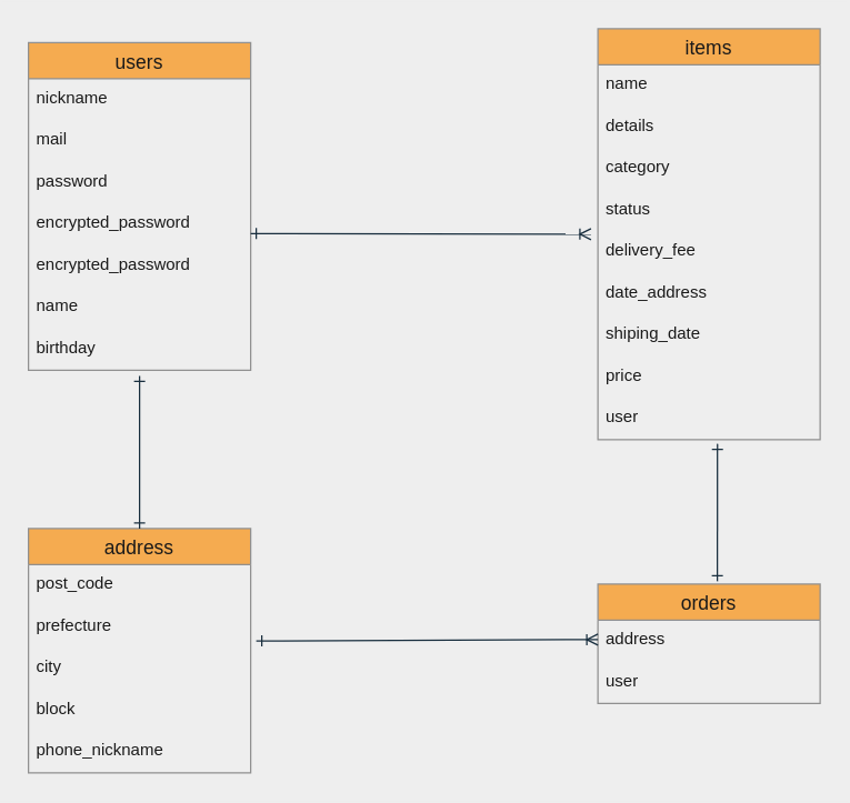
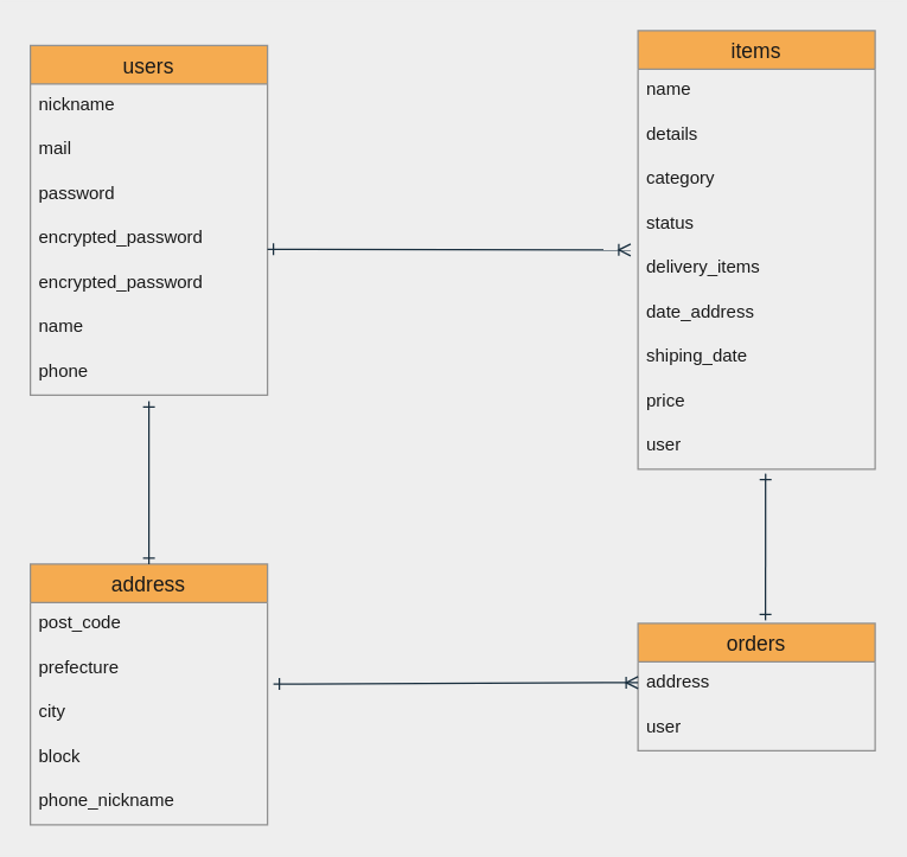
  <mxCell id="0" />
  <mxCell id="1" parent="0" />
  <mxCell id="2" value="users" style="swimlane;fontStyle=0;childLayout=stackLayout;horizontal=1;startSize=26;horizontalStack=0;resizeParent=1;resizeParentMax=0;resizeLast=0;collapsible=1;marginBottom=0;align=center;fontSize=14;fillColor=#F5AB50;strokeColor=#909090;fontColor=#1A1A1A;" vertex="1" parent="1"><mxGeometry x="20" y="30" width="160" height="236" as="geometry" /></mxCell>
  <mxCell id="3" value="nickname" style="text;strokeColor=none;fillColor=none;spacingLeft=4;spacingRight=4;overflow=hidden;rotatable=0;points=[[0,0.5],[1,0.5]];portConstraint=eastwest;fontSize=12;fontColor=#1A1A1A;" vertex="1" parent="2"><mxGeometry y="26" width="160" height="30" as="geometry" /></mxCell>
  <mxCell id="4" value="mail" style="text;strokeColor=none;fillColor=none;spacingLeft=4;spacingRight=4;overflow=hidden;rotatable=0;points=[[0,0.5],[1,0.5]];portConstraint=eastwest;fontSize=12;fontColor=#1A1A1A;" vertex="1" parent="2"><mxGeometry y="56" width="160" height="30" as="geometry" /></mxCell>
  <mxCell id="5" value="password" style="text;strokeColor=none;fillColor=none;spacingLeft=4;spacingRight=4;overflow=hidden;rotatable=0;points=[[0,0.5],[1,0.5]];portConstraint=eastwest;fontSize=12;fontColor=#1A1A1A;" vertex="1" parent="2"><mxGeometry y="86" width="160" height="30" as="geometry" /></mxCell>
  <mxCell id="6" value="encrypted_password" style="text;strokeColor=none;fillColor=none;spacingLeft=4;spacingRight=4;overflow=hidden;rotatable=0;points=[[0,0.5],[1,0.5]];portConstraint=eastwest;fontSize=12;fontColor=#1A1A1A;" vertex="1" parent="2"><mxGeometry y="116" width="160" height="30" as="geometry" /></mxCell>
  <mxCell id="7" value="encrypted_password" style="text;strokeColor=none;fillColor=none;spacingLeft=4;spacingRight=4;overflow=hidden;rotatable=0;points=[[0,0.5],[1,0.5]];portConstraint=eastwest;fontSize=12;fontColor=#1A1A1A;" vertex="1" parent="2"><mxGeometry y="146" width="160" height="30" as="geometry" /></mxCell>
  <mxCell id="8" value="name&#10;" style="text;strokeColor=none;fillColor=none;spacingLeft=4;spacingRight=4;overflow=hidden;rotatable=0;points=[[0,0.5],[1,0.5]];portConstraint=eastwest;fontSize=12;fontColor=#1A1A1A;" vertex="1" parent="2"><mxGeometry y="176" width="160" height="30" as="geometry" /></mxCell>
- <mxCell id="9" value="birthday" style="text;strokeColor=none;fillColor=none;spacingLeft=4;spacingRight=4;overflow=hidden;rotatable=0;points=[[0,0.5],[1,0.5]];portConstraint=eastwest;fontSize=12;fontColor=#1A1A1A;" vertex="1" parent="2"><mxGeometry y="206" width="160" height="30" as="geometry" /></mxCell>
+ <mxCell id="9" value="phone" style="text;strokeColor=none;fillColor=none;spacingLeft=4;spacingRight=4;overflow=hidden;rotatable=0;points=[[0,0.5],[1,0.5]];portConstraint=eastwest;fontSize=12;fontColor=#1A1A1A;" vertex="1" parent="2"><mxGeometry y="206" width="160" height="30" as="geometry" /></mxCell>
  <mxCell id="10" value="items" style="swimlane;fontStyle=0;childLayout=stackLayout;horizontal=1;startSize=26;horizontalStack=0;resizeParent=1;resizeParentMax=0;resizeLast=0;collapsible=1;marginBottom=0;align=center;fontSize=14;fillColor=#F5AB50;strokeColor=#909090;fontColor=#1A1A1A;" vertex="1" parent="1"><mxGeometry x="430" y="20" width="160" height="296" as="geometry" /></mxCell>
  <mxCell id="11" value="name&#10;" style="text;strokeColor=none;fillColor=none;spacingLeft=4;spacingRight=4;overflow=hidden;rotatable=0;points=[[0,0.5],[1,0.5]];portConstraint=eastwest;fontSize=12;fontColor=#1A1A1A;" vertex="1" parent="10"><mxGeometry y="26" width="160" height="30" as="geometry" /></mxCell>
  <mxCell id="12" value="details" style="text;strokeColor=none;fillColor=none;spacingLeft=4;spacingRight=4;overflow=hidden;rotatable=0;points=[[0,0.5],[1,0.5]];portConstraint=eastwest;fontSize=12;fontColor=#1A1A1A;" vertex="1" parent="10"><mxGeometry y="56" width="160" height="30" as="geometry" /></mxCell>
  <mxCell id="13" value="category" style="text;strokeColor=none;fillColor=none;spacingLeft=4;spacingRight=4;overflow=hidden;rotatable=0;points=[[0,0.5],[1,0.5]];portConstraint=eastwest;fontSize=12;fontColor=#1A1A1A;" vertex="1" parent="10"><mxGeometry y="86" width="160" height="30" as="geometry" /></mxCell>
  <mxCell id="14" value="status" style="text;strokeColor=none;fillColor=none;spacingLeft=4;spacingRight=4;overflow=hidden;rotatable=0;points=[[0,0.5],[1,0.5]];portConstraint=eastwest;fontSize=12;fontColor=#1A1A1A;" vertex="1" parent="10"><mxGeometry y="116" width="160" height="30" as="geometry" /></mxCell>
- <mxCell id="15" value="delivery_fee" style="text;strokeColor=none;fillColor=none;spacingLeft=4;spacingRight=4;overflow=hidden;rotatable=0;points=[[0,0.5],[1,0.5]];portConstraint=eastwest;fontSize=12;fontColor=#1A1A1A;" vertex="1" parent="10"><mxGeometry y="146" width="160" height="30" as="geometry" /></mxCell>
+ <mxCell id="15" value="delivery_items" style="text;strokeColor=none;fillColor=none;spacingLeft=4;spacingRight=4;overflow=hidden;rotatable=0;points=[[0,0.5],[1,0.5]];portConstraint=eastwest;fontSize=12;fontColor=#1A1A1A;" vertex="1" parent="10"><mxGeometry y="146" width="160" height="30" as="geometry" /></mxCell>
  <mxCell id="16" value="date_address" style="text;strokeColor=none;fillColor=none;spacingLeft=4;spacingRight=4;overflow=hidden;rotatable=0;points=[[0,0.5],[1,0.5]];portConstraint=eastwest;fontSize=12;fontColor=#1A1A1A;" vertex="1" parent="10"><mxGeometry y="176" width="160" height="30" as="geometry" /></mxCell>
  <mxCell id="17" value="shiping_date&#10;" style="text;strokeColor=none;fillColor=none;spacingLeft=4;spacingRight=4;overflow=hidden;rotatable=0;points=[[0,0.5],[1,0.5]];portConstraint=eastwest;fontSize=12;fontColor=#1A1A1A;" vertex="1" parent="10"><mxGeometry y="206" width="160" height="30" as="geometry" /></mxCell>
  <mxCell id="18" value="price" style="text;strokeColor=none;fillColor=none;spacingLeft=4;spacingRight=4;overflow=hidden;rotatable=0;points=[[0,0.5],[1,0.5]];portConstraint=eastwest;fontSize=12;fontColor=#1A1A1A;" vertex="1" parent="10"><mxGeometry y="236" width="160" height="30" as="geometry" /></mxCell>
  <mxCell id="19" value="user" style="text;strokeColor=none;fillColor=none;spacingLeft=4;spacingRight=4;overflow=hidden;rotatable=0;points=[[0,0.5],[1,0.5]];portConstraint=eastwest;fontSize=12;fontColor=#1A1A1A;" vertex="1" parent="10"><mxGeometry y="266" width="160" height="30" as="geometry" /></mxCell>
  <mxCell id="20" value="orders" style="swimlane;fontStyle=0;childLayout=stackLayout;horizontal=1;startSize=26;horizontalStack=0;resizeParent=1;resizeParentMax=0;resizeLast=0;collapsible=1;marginBottom=0;align=center;fontSize=14;fillColor=#F5AB50;strokeColor=#909090;fontColor=#1A1A1A;" vertex="1" parent="1"><mxGeometry x="430" y="420" width="160" height="86" as="geometry" /></mxCell>
  <mxCell id="21" value="address" style="text;strokeColor=none;fillColor=none;spacingLeft=4;spacingRight=4;overflow=hidden;rotatable=0;points=[[0,0.5],[1,0.5]];portConstraint=eastwest;fontSize=12;fontColor=#1A1A1A;" vertex="1" parent="20"><mxGeometry y="26" width="160" height="30" as="geometry" /></mxCell>
  <mxCell id="22" value="user" style="text;strokeColor=none;fillColor=none;spacingLeft=4;spacingRight=4;overflow=hidden;rotatable=0;points=[[0,0.5],[1,0.5]];portConstraint=eastwest;fontSize=12;fontColor=#1A1A1A;" vertex="1" parent="20"><mxGeometry y="56" width="160" height="30" as="geometry" /></mxCell>
  <mxCell id="23" value="address" style="swimlane;fontStyle=0;childLayout=stackLayout;horizontal=1;startSize=26;horizontalStack=0;resizeParent=1;resizeParentMax=0;resizeLast=0;collapsible=1;marginBottom=0;align=center;fontSize=14;fillColor=#F5AB50;strokeColor=#909090;fontColor=#1A1A1A;" vertex="1" parent="1"><mxGeometry x="20" y="380" width="160" height="176" as="geometry" /></mxCell>
  <mxCell id="24" value="post_code" style="text;strokeColor=none;fillColor=none;spacingLeft=4;spacingRight=4;overflow=hidden;rotatable=0;points=[[0,0.5],[1,0.5]];portConstraint=eastwest;fontSize=12;fontColor=#1A1A1A;" vertex="1" parent="23"><mxGeometry y="26" width="160" height="30" as="geometry" /></mxCell>
  <mxCell id="25" value="prefecture&#10;" style="text;strokeColor=none;fillColor=none;spacingLeft=4;spacingRight=4;overflow=hidden;rotatable=0;points=[[0,0.5],[1,0.5]];portConstraint=eastwest;fontSize=12;fontColor=#1A1A1A;" vertex="1" parent="23"><mxGeometry y="56" width="160" height="30" as="geometry" /></mxCell>
  <mxCell id="26" value="city" style="text;strokeColor=none;fillColor=none;spacingLeft=4;spacingRight=4;overflow=hidden;rotatable=0;points=[[0,0.5],[1,0.5]];portConstraint=eastwest;fontSize=12;fontColor=#1A1A1A;" vertex="1" parent="23"><mxGeometry y="86" width="160" height="30" as="geometry" /></mxCell>
  <mxCell id="27" value="block" style="text;strokeColor=none;fillColor=none;spacingLeft=4;spacingRight=4;overflow=hidden;rotatable=0;points=[[0,0.5],[1,0.5]];portConstraint=eastwest;fontSize=12;fontColor=#1A1A1A;" vertex="1" parent="23"><mxGeometry y="116" width="160" height="30" as="geometry" /></mxCell>
  <mxCell id="28" value="phone_nickname" style="text;strokeColor=none;fillColor=none;spacingLeft=4;spacingRight=4;overflow=hidden;rotatable=0;points=[[0,0.5],[1,0.5]];portConstraint=eastwest;fontSize=12;fontColor=#1A1A1A;" vertex="1" parent="23"><mxGeometry y="146" width="160" height="30" as="geometry" /></mxCell>
  <mxCell id="29" value="" style="endArrow=ERoneToMany;html=1;rounded=0;entryX=-0.031;entryY=0.067;entryDx=0;entryDy=0;entryPerimeter=0;startArrow=ERone;startFill=0;endFill=0;strokeWidth=1;labelBackgroundColor=#EEEEEE;strokeColor=#182E3E;fontColor=#1A1A1A;" edge="1" parent="1" target="15"><mxGeometry relative="1" as="geometry"><mxPoint x="180" y="167.5" as="sourcePoint" /><mxPoint x="340" y="167.5" as="targetPoint" /></mxGeometry></mxCell>
  <mxCell id="30" value="" style="endArrow=ERone;html=1;rounded=0;strokeWidth=1;entryX=0.538;entryY=1.1;entryDx=0;entryDy=0;entryPerimeter=0;startArrow=ERone;startFill=0;endFill=0;labelBackgroundColor=#EEEEEE;strokeColor=#182E3E;fontColor=#1A1A1A;" edge="1" parent="1" target="19"><mxGeometry relative="1" as="geometry"><mxPoint x="516" y="418" as="sourcePoint" /><mxPoint x="410" y="240" as="targetPoint" /></mxGeometry></mxCell>
  <mxCell id="31" value="" style="endArrow=ERoneToMany;html=1;rounded=0;startArrow=ERone;startFill=0;endFill=0;strokeWidth=1;exitX=1.025;exitY=0.833;exitDx=0;exitDy=0;exitPerimeter=0;labelBackgroundColor=#EEEEEE;strokeColor=#182E3E;fontColor=#1A1A1A;" edge="1" parent="1" source="25"><mxGeometry relative="1" as="geometry"><mxPoint x="192.08" y="305.01" as="sourcePoint" /><mxPoint x="430" y="460" as="targetPoint" /></mxGeometry></mxCell>
  <mxCell id="32" value="" style="endArrow=ERone;html=1;rounded=0;strokeWidth=1;startArrow=ERone;startFill=0;endFill=0;exitX=0.5;exitY=0;exitDx=0;exitDy=0;labelBackgroundColor=#EEEEEE;strokeColor=#182E3E;fontColor=#1A1A1A;" edge="1" parent="1" source="23"><mxGeometry relative="1" as="geometry"><mxPoint x="501" y="428" as="sourcePoint" /><mxPoint x="100" y="270" as="targetPoint" /><Array as="points" /></mxGeometry></mxCell>
